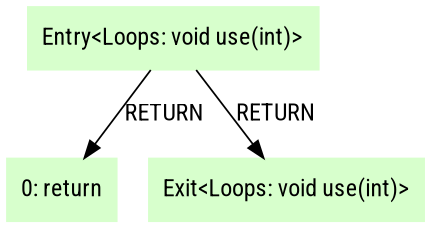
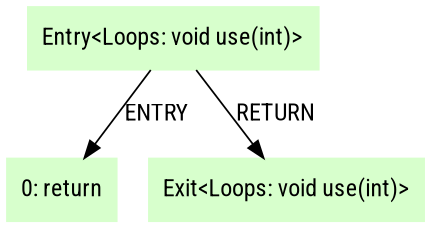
  digraph {
    fontname="Roboto Condensed"
    node [color=".3 .2 1.0" fontname="Roboto Condensed" shape=box style=filled]
    edge [fontname="Roboto Condensed"]
    n1 [label="Entry<Loops: void use(int)>"]
    n2 [label="0: return"]
    n3 [label="Exit<Loops: void use(int)>"]
-   n1 -> n2 [label=RETURN]
+   n1 -> n2 [label=ENTRY]
    n1 -> n3 [label=RETURN]
  }
